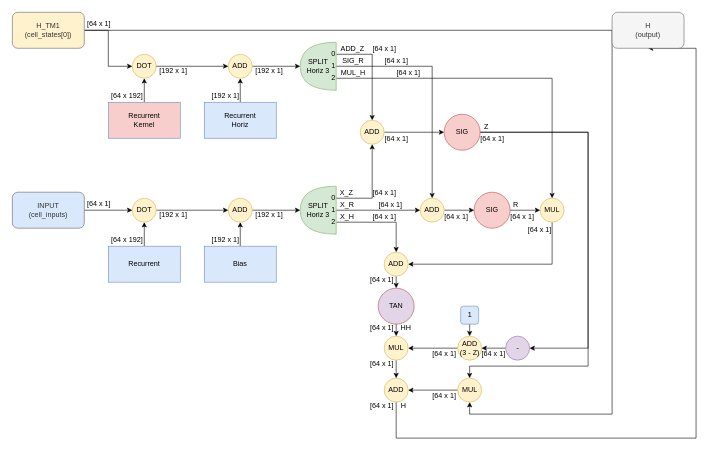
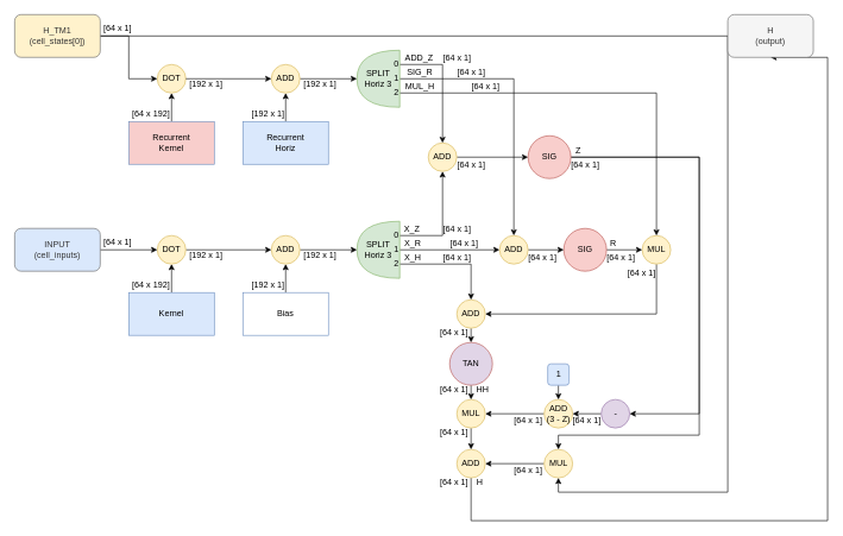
  <mxCell id="0" />
  <mxCell id="1" parent="0" />
  <mxCell id="2" style="edgeStyle=orthogonalEdgeStyle;rounded=0;orthogonalLoop=1;jettySize=auto;html=1;exitX=0.5;exitY=0;exitDx=0;exitDy=0;entryX=0.5;entryY=1;entryDx=0;entryDy=0;" parent="1" source="3" target="12" edge="1"><mxGeometry relative="1" as="geometry" /></mxCell>
- <mxCell id="3" value="&lt;div&gt;Recurrent&lt;/div&gt;" style="rounded=0;whiteSpace=wrap;html=1;fillColor=#dae8fc;strokeColor=#6c8ebf;" parent="1" vertex="1"><mxGeometry x="180" y="410" width="120" height="60" as="geometry" /></mxCell>
+ <mxCell id="3" value="&lt;div&gt;Kernel&lt;/div&gt;" style="rounded=0;whiteSpace=wrap;html=1;fillColor=#dae8fc;strokeColor=#6c8ebf;" parent="1" vertex="1"><mxGeometry x="180" y="410" width="120" height="60" as="geometry" /></mxCell>
  <mxCell id="4" style="edgeStyle=orthogonalEdgeStyle;rounded=0;orthogonalLoop=1;jettySize=auto;html=1;exitX=0.5;exitY=0;exitDx=0;exitDy=0;entryX=0.5;entryY=1;entryDx=0;entryDy=0;" parent="1" source="5" target="10" edge="1"><mxGeometry relative="1" as="geometry" /></mxCell>
  <mxCell id="5" value="Recurrent&lt;br&gt;Kernel" style="rounded=0;whiteSpace=wrap;html=1;fillColor=#f8cecc;strokeColor=#6c8ebf;" parent="1" vertex="1"><mxGeometry x="180" y="170" width="120" height="60" as="geometry" /></mxCell>
  <mxCell id="6" style="edgeStyle=orthogonalEdgeStyle;rounded=0;orthogonalLoop=1;jettySize=auto;html=1;exitX=0.5;exitY=0;exitDx=0;exitDy=0;entryX=0.5;entryY=1;entryDx=0;entryDy=0;" parent="1" source="7" target="22" edge="1"><mxGeometry relative="1" as="geometry" /></mxCell>
- <mxCell id="7" value="&lt;div&gt;Bias&lt;/div&gt;" style="rounded=0;whiteSpace=wrap;html=1;fillColor=#dae8fc;strokeColor=#6c8ebf;" parent="1" vertex="1"><mxGeometry x="340" y="410" width="120" height="60" as="geometry" /></mxCell>
+ <mxCell id="7" value="&lt;div&gt;Bias&lt;/div&gt;" style="rounded=0;whiteSpace=wrap;html=1;fillColor=#ffffff;strokeColor=#6c8ebf;" parent="1" vertex="1"><mxGeometry x="340" y="410" width="120" height="60" as="geometry" /></mxCell>
  <mxCell id="8" style="edgeStyle=orthogonalEdgeStyle;rounded=0;orthogonalLoop=1;jettySize=auto;html=1;exitX=0.5;exitY=0;exitDx=0;exitDy=0;entryX=0.5;entryY=1;entryDx=0;entryDy=0;" parent="1" source="9" target="24" edge="1"><mxGeometry relative="1" as="geometry" /></mxCell>
  <mxCell id="9" value="Recurrent&lt;br&gt;Horiz" style="rounded=0;whiteSpace=wrap;html=1;fillColor=#dae8fc;strokeColor=#6c8ebf;" parent="1" vertex="1"><mxGeometry x="340" y="170" width="120" height="60" as="geometry" /></mxCell>
  <mxCell id="10" value="DOT" style="ellipse;whiteSpace=wrap;html=1;aspect=fixed;fillColor=#fff2cc;strokeColor=#d6b656;" parent="1" vertex="1"><mxGeometry x="220" y="90" width="40" height="40" as="geometry" /></mxCell>
  <mxCell id="11" style="edgeStyle=orthogonalEdgeStyle;rounded=0;orthogonalLoop=1;jettySize=auto;html=1;exitX=1;exitY=0.5;exitDx=0;exitDy=0;entryX=0;entryY=0.5;entryDx=0;entryDy=0;" parent="1" source="12" target="22" edge="1"><mxGeometry relative="1" as="geometry" /></mxCell>
  <mxCell id="12" value="DOT" style="ellipse;whiteSpace=wrap;html=1;aspect=fixed;fillColor=#fff2cc;strokeColor=#d6b656;" parent="1" vertex="1"><mxGeometry x="220" y="330" width="40" height="40" as="geometry" /></mxCell>
  <mxCell id="13" style="edgeStyle=orthogonalEdgeStyle;rounded=0;orthogonalLoop=1;jettySize=auto;html=1;exitX=0.5;exitY=1;exitDx=0;exitDy=0;entryX=0.5;entryY=1;entryDx=0;entryDy=0;" parent="1" source="14" target="46" edge="1"><mxGeometry relative="1" as="geometry"><Array as="points"><mxPoint x="660" y="730" /><mxPoint x="1160" y="730" /></Array></mxGeometry></mxCell>
  <mxCell id="14" value="ADD" style="ellipse;whiteSpace=wrap;html=1;aspect=fixed;fillColor=#fff2cc;strokeColor=#d6b656;" parent="1" vertex="1"><mxGeometry x="640" y="630" width="40" height="40" as="geometry" /></mxCell>
  <mxCell id="15" style="edgeStyle=orthogonalEdgeStyle;rounded=0;orthogonalLoop=1;jettySize=auto;html=1;exitX=0;exitY=0.5;exitDx=0;exitDy=0;entryX=1;entryY=0.5;entryDx=0;entryDy=0;" parent="1" source="16" target="28" edge="1"><mxGeometry relative="1" as="geometry" /></mxCell>
  <mxCell id="16" value="ADD&lt;br&gt;(3 - Z)" style="ellipse;whiteSpace=wrap;html=1;aspect=fixed;fillColor=#fff2cc;strokeColor=#d6b656;" parent="1" vertex="1"><mxGeometry x="762.5" y="560" width="40" height="40" as="geometry" /></mxCell>
  <mxCell id="17" style="edgeStyle=orthogonalEdgeStyle;rounded=0;orthogonalLoop=1;jettySize=auto;html=1;exitX=0.5;exitY=1;exitDx=0;exitDy=0;entryX=0.5;entryY=0;entryDx=0;entryDy=0;" parent="1" source="18" target="37" edge="1"><mxGeometry relative="1" as="geometry" /></mxCell>
  <mxCell id="18" value="ADD" style="ellipse;whiteSpace=wrap;html=1;aspect=fixed;fillColor=#fff2cc;strokeColor=#d6b656;" parent="1" vertex="1"><mxGeometry x="640" y="420" width="40" height="40" as="geometry" /></mxCell>
  <mxCell id="19" style="edgeStyle=orthogonalEdgeStyle;rounded=0;orthogonalLoop=1;jettySize=auto;html=1;exitX=1;exitY=0.5;exitDx=0;exitDy=0;entryX=0;entryY=0.5;entryDx=0;entryDy=0;" parent="1" source="20" target="35" edge="1"><mxGeometry relative="1" as="geometry" /></mxCell>
  <mxCell id="20" value="ADD" style="ellipse;whiteSpace=wrap;html=1;aspect=fixed;fillColor=#fff2cc;strokeColor=#d6b656;" parent="1" vertex="1"><mxGeometry x="600" y="200" width="40" height="40" as="geometry" /></mxCell>
  <mxCell id="21" style="edgeStyle=orthogonalEdgeStyle;rounded=0;orthogonalLoop=1;jettySize=auto;html=1;exitX=1;exitY=0.5;exitDx=0;exitDy=0;entryX=1;entryY=0.5;entryDx=0;entryDy=0;entryPerimeter=0;" parent="1" source="22" target="55" edge="1"><mxGeometry relative="1" as="geometry" /></mxCell>
  <mxCell id="22" value="ADD" style="ellipse;whiteSpace=wrap;html=1;aspect=fixed;fillColor=#fff2cc;strokeColor=#d6b656;" parent="1" vertex="1"><mxGeometry x="380" y="330" width="40" height="40" as="geometry" /></mxCell>
  <mxCell id="23" style="edgeStyle=orthogonalEdgeStyle;rounded=0;orthogonalLoop=1;jettySize=auto;html=1;exitX=1;exitY=0.5;exitDx=0;exitDy=0;entryX=1;entryY=0.5;entryDx=0;entryDy=0;entryPerimeter=0;" parent="1" source="24" target="50" edge="1"><mxGeometry relative="1" as="geometry" /></mxCell>
  <mxCell id="24" value="ADD" style="ellipse;whiteSpace=wrap;html=1;aspect=fixed;fillColor=#fff2cc;strokeColor=#d6b656;" parent="1" vertex="1"><mxGeometry x="380" y="90" width="40" height="40" as="geometry" /></mxCell>
  <mxCell id="25" style="edgeStyle=orthogonalEdgeStyle;rounded=0;orthogonalLoop=1;jettySize=auto;html=1;exitX=0;exitY=0.5;exitDx=0;exitDy=0;entryX=1;entryY=0.5;entryDx=0;entryDy=0;" parent="1" source="26" target="14" edge="1"><mxGeometry relative="1" as="geometry" /></mxCell>
  <mxCell id="26" value="MUL" style="ellipse;whiteSpace=wrap;html=1;aspect=fixed;fillColor=#fff2cc;strokeColor=#d6b656;" parent="1" vertex="1"><mxGeometry x="762.5" y="630" width="40" height="40" as="geometry" /></mxCell>
  <mxCell id="27" style="edgeStyle=orthogonalEdgeStyle;rounded=0;orthogonalLoop=1;jettySize=auto;html=1;exitX=0.5;exitY=1;exitDx=0;exitDy=0;entryX=0.5;entryY=0;entryDx=0;entryDy=0;" parent="1" source="28" target="14" edge="1"><mxGeometry relative="1" as="geometry" /></mxCell>
  <mxCell id="28" value="MUL" style="ellipse;whiteSpace=wrap;html=1;aspect=fixed;fillColor=#fff2cc;strokeColor=#d6b656;" parent="1" vertex="1"><mxGeometry x="640" y="560" width="40" height="40" as="geometry" /></mxCell>
  <mxCell id="29" style="edgeStyle=orthogonalEdgeStyle;rounded=0;orthogonalLoop=1;jettySize=auto;html=1;exitX=0.5;exitY=1;exitDx=0;exitDy=0;entryX=1;entryY=0.5;entryDx=0;entryDy=0;" parent="1" source="30" target="18" edge="1"><mxGeometry relative="1" as="geometry" /></mxCell>
  <mxCell id="30" value="MUL" style="ellipse;whiteSpace=wrap;html=1;aspect=fixed;fillColor=#fff2cc;strokeColor=#d6b656;" parent="1" vertex="1"><mxGeometry x="900" y="330" width="40" height="40" as="geometry" /></mxCell>
  <mxCell id="31" style="edgeStyle=orthogonalEdgeStyle;rounded=0;orthogonalLoop=1;jettySize=auto;html=1;exitX=1;exitY=0.5;exitDx=0;exitDy=0;entryX=0;entryY=0.5;entryDx=0;entryDy=0;" parent="1" source="32" target="30" edge="1"><mxGeometry relative="1" as="geometry" /></mxCell>
  <mxCell id="32" value="SIG" style="ellipse;whiteSpace=wrap;html=1;aspect=fixed;fillColor=#f8cecc;strokeColor=#b85450;" parent="1" vertex="1"><mxGeometry x="790" y="320" width="60" height="60" as="geometry" /></mxCell>
  <mxCell id="33" style="edgeStyle=orthogonalEdgeStyle;rounded=0;orthogonalLoop=1;jettySize=auto;html=1;exitX=1;exitY=0.5;exitDx=0;exitDy=0;entryX=0.5;entryY=0;entryDx=0;entryDy=0;" parent="1" source="35" target="26" edge="1"><mxGeometry relative="1" as="geometry"><mxPoint x="1100" y="590" as="targetPoint" /><Array as="points"><mxPoint x="980" y="220" /><mxPoint x="980" y="610" /><mxPoint x="783" y="610" /></Array></mxGeometry></mxCell>
  <mxCell id="34" style="edgeStyle=orthogonalEdgeStyle;rounded=0;orthogonalLoop=1;jettySize=auto;html=1;exitX=1;exitY=0.5;exitDx=0;exitDy=0;entryX=1;entryY=0.5;entryDx=0;entryDy=0;" parent="1" source="35" target="70" edge="1"><mxGeometry relative="1" as="geometry"><mxPoint x="992.5" y="603.75" as="targetPoint" /><Array as="points"><mxPoint x="980" y="220" /><mxPoint x="980" y="580" /></Array></mxGeometry></mxCell>
  <mxCell id="35" value="SIG" style="ellipse;whiteSpace=wrap;html=1;aspect=fixed;fillColor=#f8cecc;strokeColor=#b85450;" parent="1" vertex="1"><mxGeometry x="740" y="190" width="60" height="60" as="geometry" /></mxCell>
  <mxCell id="36" style="edgeStyle=orthogonalEdgeStyle;rounded=0;orthogonalLoop=1;jettySize=auto;html=1;exitX=0.5;exitY=1;exitDx=0;exitDy=0;entryX=0.5;entryY=0;entryDx=0;entryDy=0;" parent="1" source="37" target="28" edge="1"><mxGeometry relative="1" as="geometry" /></mxCell>
  <mxCell id="37" value="TAN" style="ellipse;whiteSpace=wrap;html=1;aspect=fixed;fillColor=#e1d5e7;strokeColor=#b85450;" parent="1" vertex="1"><mxGeometry x="630" y="480" width="60" height="60" as="geometry" /></mxCell>
  <mxCell id="38" style="edgeStyle=orthogonalEdgeStyle;rounded=0;orthogonalLoop=1;jettySize=auto;html=1;exitX=0;exitY=0.5;exitDx=0;exitDy=0;entryX=1;entryY=0.5;entryDx=0;entryDy=0;" parent="1" source="70" target="16" edge="1"><mxGeometry relative="1" as="geometry"><mxPoint x="842.5" y="603.75" as="sourcePoint" /></mxGeometry></mxCell>
  <mxCell id="39" style="edgeStyle=orthogonalEdgeStyle;rounded=0;orthogonalLoop=1;jettySize=auto;html=1;exitX=0.5;exitY=1;exitDx=0;exitDy=0;entryX=0.5;entryY=0;entryDx=0;entryDy=0;" parent="1" source="40" target="16" edge="1"><mxGeometry relative="1" as="geometry" /></mxCell>
  <mxCell id="40" value="1" style="rounded=1;whiteSpace=wrap;html=1;fillColor=#dae8fc;strokeColor=#6c8ebf;" parent="1" vertex="1"><mxGeometry x="767.5" y="510" width="30" height="30" as="geometry" /></mxCell>
  <mxCell id="41" style="edgeStyle=orthogonalEdgeStyle;rounded=0;orthogonalLoop=1;jettySize=auto;html=1;exitX=1;exitY=0.5;exitDx=0;exitDy=0;entryX=0;entryY=0.5;entryDx=0;entryDy=0;" parent="1" source="43" target="10" edge="1"><mxGeometry relative="1" as="geometry" /></mxCell>
  <mxCell id="42" style="edgeStyle=orthogonalEdgeStyle;rounded=0;orthogonalLoop=1;jettySize=auto;html=1;exitX=1;exitY=0.5;exitDx=0;exitDy=0;entryX=0.5;entryY=1;entryDx=0;entryDy=0;" parent="1" source="43" target="26" edge="1"><mxGeometry relative="1" as="geometry"><Array as="points"><mxPoint x="1020" y="50" /><mxPoint x="1020" y="690" /><mxPoint x="783" y="690" /></Array></mxGeometry></mxCell>
  <mxCell id="43" value="H_TM1&lt;br&gt;(cell_states[0])" style="rounded=1;whiteSpace=wrap;html=1;fillColor=#fff2cc;strokeColor=#666666;fontColor=#333333;" parent="1" vertex="1"><mxGeometry x="20" y="20" width="120" height="60" as="geometry" /></mxCell>
  <mxCell id="44" style="edgeStyle=orthogonalEdgeStyle;rounded=0;orthogonalLoop=1;jettySize=auto;html=1;exitX=1;exitY=0.5;exitDx=0;exitDy=0;entryX=0;entryY=0.5;entryDx=0;entryDy=0;" parent="1" source="45" target="12" edge="1"><mxGeometry relative="1" as="geometry" /></mxCell>
  <mxCell id="45" value="INPUT&lt;br&gt;(cell_inputs)" style="rounded=1;whiteSpace=wrap;html=1;fillColor=#dae8fc;strokeColor=#666666;fontColor=#333333;" parent="1" vertex="1"><mxGeometry x="20" y="320" width="120" height="60" as="geometry" /></mxCell>
  <mxCell id="46" value="H&lt;br&gt;(output)" style="rounded=1;whiteSpace=wrap;html=1;fillColor=#f5f5f5;strokeColor=#666666;fontColor=#333333;" parent="1" vertex="1"><mxGeometry x="1020" y="20" width="120" height="60" as="geometry" /></mxCell>
  <mxCell id="47" style="edgeStyle=orthogonalEdgeStyle;rounded=0;orthogonalLoop=1;jettySize=auto;html=1;exitX=0;exitY=0.75;exitDx=0;exitDy=0;exitPerimeter=0;entryX=0.5;entryY=0;entryDx=0;entryDy=0;" parent="1" source="50" target="20" edge="1"><mxGeometry relative="1" as="geometry" /></mxCell>
  <mxCell id="48" style="edgeStyle=orthogonalEdgeStyle;rounded=0;orthogonalLoop=1;jettySize=auto;html=1;exitX=0;exitY=0.25;exitDx=0;exitDy=0;exitPerimeter=0;entryX=0.5;entryY=0;entryDx=0;entryDy=0;" parent="1" source="50" target="30" edge="1"><mxGeometry relative="1" as="geometry" /></mxCell>
  <mxCell id="49" style="edgeStyle=orthogonalEdgeStyle;rounded=0;orthogonalLoop=1;jettySize=auto;html=1;exitX=0;exitY=0.5;exitDx=0;exitDy=0;exitPerimeter=0;entryX=0.5;entryY=0;entryDx=0;entryDy=0;" parent="1" source="50" target="63" edge="1"><mxGeometry relative="1" as="geometry" /></mxCell>
  <mxCell id="50" value="SPLIT&lt;br&gt;Horiz 3" style="shape=or;whiteSpace=wrap;html=1;portConstraintRotation=0;direction=west;fillColor=#d5e8d4;strokeColor=#82b366;" parent="1" vertex="1"><mxGeometry x="500" y="70" width="60" height="80" as="geometry" /></mxCell>
  <mxCell id="51" value="" style="endArrow=classic;html=1;rounded=0;exitX=1;exitY=0.5;exitDx=0;exitDy=0;entryX=0;entryY=0.5;entryDx=0;entryDy=0;" parent="1" source="10" target="24" edge="1"><mxGeometry width="50" height="50" relative="1" as="geometry"><mxPoint x="510" y="200" as="sourcePoint" /><mxPoint x="340" y="160" as="targetPoint" /></mxGeometry></mxCell>
  <mxCell id="52" style="edgeStyle=orthogonalEdgeStyle;rounded=0;orthogonalLoop=1;jettySize=auto;html=1;exitX=0;exitY=0.5;exitDx=0;exitDy=0;exitPerimeter=0;entryX=0;entryY=0.5;entryDx=0;entryDy=0;" parent="1" source="55" target="63" edge="1"><mxGeometry relative="1" as="geometry" /></mxCell>
  <mxCell id="53" style="edgeStyle=orthogonalEdgeStyle;rounded=0;orthogonalLoop=1;jettySize=auto;html=1;exitX=0;exitY=0.25;exitDx=0;exitDy=0;exitPerimeter=0;entryX=0.5;entryY=0;entryDx=0;entryDy=0;" parent="1" source="55" target="18" edge="1"><mxGeometry relative="1" as="geometry" /></mxCell>
  <mxCell id="54" style="edgeStyle=orthogonalEdgeStyle;rounded=0;orthogonalLoop=1;jettySize=auto;html=1;exitX=0;exitY=0.75;exitDx=0;exitDy=0;exitPerimeter=0;entryX=0.5;entryY=1;entryDx=0;entryDy=0;" parent="1" source="55" target="20" edge="1"><mxGeometry relative="1" as="geometry" /></mxCell>
  <mxCell id="55" value="SPLIT&lt;br&gt;Horiz 3" style="shape=or;whiteSpace=wrap;html=1;portConstraintRotation=0;direction=west;fillColor=#d5e8d4;strokeColor=#82b366;" parent="1" vertex="1"><mxGeometry x="500" y="310" width="60" height="80" as="geometry" /></mxCell>
  <mxCell id="56" value="X_H" style="text;html=1;align=center;verticalAlign=middle;resizable=0;points=[];autosize=1;strokeColor=none;fillColor=none;" parent="1" vertex="1"><mxGeometry x="553" y="346" width="50" height="30" as="geometry" /></mxCell>
  <mxCell id="57" value="2" style="text;html=1;align=center;verticalAlign=middle;resizable=0;points=[];autosize=1;strokeColor=none;fillColor=none;" parent="1" vertex="1"><mxGeometry x="540" y="355" width="30" height="30" as="geometry" /></mxCell>
  <mxCell id="58" value="0" style="text;html=1;align=center;verticalAlign=middle;resizable=0;points=[];autosize=1;strokeColor=none;fillColor=none;" parent="1" vertex="1"><mxGeometry x="540" y="315" width="30" height="30" as="geometry" /></mxCell>
  <mxCell id="59" value="2" style="text;html=1;align=center;verticalAlign=middle;resizable=0;points=[];autosize=1;strokeColor=none;fillColor=none;" parent="1" vertex="1"><mxGeometry x="540" y="115" width="30" height="30" as="geometry" /></mxCell>
  <mxCell id="60" value="1" style="text;html=1;align=center;verticalAlign=middle;resizable=0;points=[];autosize=1;strokeColor=none;fillColor=none;" parent="1" vertex="1"><mxGeometry x="540" y="95" width="30" height="30" as="geometry" /></mxCell>
  <mxCell id="61" value="0" style="text;html=1;align=center;verticalAlign=middle;resizable=0;points=[];autosize=1;strokeColor=none;fillColor=none;" parent="1" vertex="1"><mxGeometry x="540" y="75" width="30" height="30" as="geometry" /></mxCell>
  <mxCell id="62" style="edgeStyle=orthogonalEdgeStyle;rounded=0;orthogonalLoop=1;jettySize=auto;html=1;exitX=1;exitY=0.5;exitDx=0;exitDy=0;entryX=0;entryY=0.5;entryDx=0;entryDy=0;" parent="1" source="63" target="32" edge="1"><mxGeometry relative="1" as="geometry" /></mxCell>
  <mxCell id="63" value="ADD" style="ellipse;whiteSpace=wrap;html=1;aspect=fixed;fillColor=#fff2cc;strokeColor=#d6b656;" parent="1" vertex="1"><mxGeometry x="700" y="330" width="40" height="40" as="geometry" /></mxCell>
  <mxCell id="64" value="MUL_H" style="text;html=1;align=center;verticalAlign=middle;resizable=0;points=[];autosize=1;strokeColor=none;fillColor=none;" parent="1" vertex="1"><mxGeometry x="553" y="106" width="70" height="30" as="geometry" /></mxCell>
  <mxCell id="65" value="SIG_R" style="text;html=1;align=center;verticalAlign=middle;resizable=0;points=[];autosize=1;strokeColor=none;fillColor=none;" parent="1" vertex="1"><mxGeometry x="553" y="86" width="70" height="30" as="geometry" /></mxCell>
  <mxCell id="66" value="ADD_Z" style="text;html=1;align=center;verticalAlign=middle;resizable=0;points=[];autosize=1;strokeColor=none;fillColor=none;" parent="1" vertex="1"><mxGeometry x="557" y="66" width="60" height="30" as="geometry" /></mxCell>
  <mxCell id="67" value="X_R" style="text;html=1;align=center;verticalAlign=middle;resizable=0;points=[];autosize=1;strokeColor=none;fillColor=none;" parent="1" vertex="1"><mxGeometry x="553" y="326" width="50" height="30" as="geometry" /></mxCell>
  <mxCell id="68" value="X_Z" style="text;html=1;align=center;verticalAlign=middle;resizable=0;points=[];autosize=1;strokeColor=none;fillColor=none;" parent="1" vertex="1"><mxGeometry x="557" y="306" width="40" height="30" as="geometry" /></mxCell>
  <mxCell id="69" value="1" style="text;html=1;align=center;verticalAlign=middle;resizable=0;points=[];autosize=1;strokeColor=none;fillColor=none;" parent="1" vertex="1"><mxGeometry x="540" y="335" width="30" height="30" as="geometry" /></mxCell>
  <mxCell id="70" value="-" style="ellipse;whiteSpace=wrap;html=1;aspect=fixed;fillColor=#e1d5e7;strokeColor=#9673a6;" parent="1" vertex="1"><mxGeometry x="842.5" y="560" width="40" height="40" as="geometry" /></mxCell>
  <mxCell id="71" value="Z" style="text;html=1;align=center;verticalAlign=middle;resizable=0;points=[];autosize=1;strokeColor=none;fillColor=none;" parent="1" vertex="1"><mxGeometry x="795" y="196" width="30" height="30" as="geometry" /></mxCell>
  <mxCell id="72" value="R" style="text;html=1;align=center;verticalAlign=middle;resizable=0;points=[];autosize=1;strokeColor=none;fillColor=none;" parent="1" vertex="1"><mxGeometry x="844" y="326" width="30" height="30" as="geometry" /></mxCell>
  <mxCell id="73" value="HH" style="text;html=1;align=center;verticalAlign=middle;resizable=0;points=[];autosize=1;strokeColor=none;fillColor=none;" parent="1" vertex="1"><mxGeometry x="656" y="532" width="40" height="30" as="geometry" /></mxCell>
  <mxCell id="74" value="H" style="text;html=1;align=center;verticalAlign=middle;resizable=0;points=[];autosize=1;strokeColor=none;fillColor=none;" parent="1" vertex="1"><mxGeometry x="657" y="662" width="30" height="30" as="geometry" /></mxCell>
  <mxCell id="75" value="[64 x 1]" style="text;html=1;align=center;verticalAlign=middle;resizable=0;points=[];autosize=1;strokeColor=none;fillColor=none;" vertex="1" parent="1"><mxGeometry x="134" y="25" width="60" height="30" as="geometry" /></mxCell>
  <mxCell id="76" value="[64 x 1]" style="text;html=1;align=center;verticalAlign=middle;resizable=0;points=[];autosize=1;strokeColor=none;fillColor=none;" vertex="1" parent="1"><mxGeometry x="134" y="325" width="60" height="30" as="geometry" /></mxCell>
  <mxCell id="77" value="[64 x 1]" style="text;html=1;align=center;verticalAlign=middle;resizable=0;points=[];autosize=1;strokeColor=none;fillColor=none;" vertex="1" parent="1"><mxGeometry x="606" y="662" width="60" height="30" as="geometry" /></mxCell>
  <mxCell id="78" value="[64 x 192]" style="text;html=1;align=center;verticalAlign=middle;resizable=0;points=[];autosize=1;strokeColor=none;fillColor=none;" vertex="1" parent="1"><mxGeometry x="171" y="145" width="80" height="30" as="geometry" /></mxCell>
  <mxCell id="79" value="[192 x 1]" style="text;html=1;align=center;verticalAlign=middle;resizable=0;points=[];autosize=1;strokeColor=none;fillColor=none;" vertex="1" parent="1"><mxGeometry x="340" y="145" width="70" height="30" as="geometry" /></mxCell>
  <mxCell id="80" value="[64 x 192]" style="text;html=1;align=center;verticalAlign=middle;resizable=0;points=[];autosize=1;strokeColor=none;fillColor=none;" vertex="1" parent="1"><mxGeometry x="171" y="385" width="80" height="30" as="geometry" /></mxCell>
  <mxCell id="81" value="[192 x 1]" style="text;html=1;align=center;verticalAlign=middle;resizable=0;points=[];autosize=1;strokeColor=none;fillColor=none;" vertex="1" parent="1"><mxGeometry x="340" y="385" width="70" height="30" as="geometry" /></mxCell>
  <mxCell id="82" value="[64 x 1]" style="text;html=1;align=center;verticalAlign=middle;resizable=0;points=[];autosize=1;strokeColor=none;fillColor=none;" vertex="1" parent="1"><mxGeometry x="610" y="66" width="60" height="30" as="geometry" /></mxCell>
  <mxCell id="83" value="[64 x 1]" style="text;html=1;align=center;verticalAlign=middle;resizable=0;points=[];autosize=1;strokeColor=none;fillColor=none;" vertex="1" parent="1"><mxGeometry x="630" y="86" width="60" height="30" as="geometry" /></mxCell>
  <mxCell id="84" value="[64 x 1]" style="text;html=1;align=center;verticalAlign=middle;resizable=0;points=[];autosize=1;strokeColor=none;fillColor=none;" vertex="1" parent="1"><mxGeometry x="650" y="106" width="60" height="30" as="geometry" /></mxCell>
  <mxCell id="85" value="[64 x 1]" style="text;html=1;align=center;verticalAlign=middle;resizable=0;points=[];autosize=1;strokeColor=none;fillColor=none;" vertex="1" parent="1"><mxGeometry x="610" y="306" width="60" height="30" as="geometry" /></mxCell>
  <mxCell id="86" value="[64 x 1]" style="text;html=1;align=center;verticalAlign=middle;resizable=0;points=[];autosize=1;strokeColor=none;fillColor=none;" vertex="1" parent="1"><mxGeometry x="620" y="326" width="60" height="30" as="geometry" /></mxCell>
  <mxCell id="87" value="[64 x 1]" style="text;html=1;align=center;verticalAlign=middle;resizable=0;points=[];autosize=1;strokeColor=none;fillColor=none;" vertex="1" parent="1"><mxGeometry x="610" y="346" width="60" height="30" as="geometry" /></mxCell>
  <mxCell id="88" value="[64 x 1]" style="text;html=1;align=center;verticalAlign=middle;resizable=0;points=[];autosize=1;strokeColor=none;fillColor=none;" vertex="1" parent="1"><mxGeometry x="630" y="216" width="60" height="30" as="geometry" /></mxCell>
  <mxCell id="89" value="[64 x 1]" style="text;html=1;align=center;verticalAlign=middle;resizable=0;points=[];autosize=1;strokeColor=none;fillColor=none;" vertex="1" parent="1"><mxGeometry x="790" y="216" width="60" height="30" as="geometry" /></mxCell>
  <mxCell id="90" value="[64 x 1]" style="text;html=1;align=center;verticalAlign=middle;resizable=0;points=[];autosize=1;strokeColor=none;fillColor=none;" vertex="1" parent="1"><mxGeometry x="730" y="346" width="60" height="30" as="geometry" /></mxCell>
  <mxCell id="91" value="[64 x 1]" style="text;html=1;align=center;verticalAlign=middle;resizable=0;points=[];autosize=1;strokeColor=none;fillColor=none;" vertex="1" parent="1"><mxGeometry x="840" y="346" width="60" height="30" as="geometry" /></mxCell>
  <mxCell id="92" value="[64 x 1]" style="text;html=1;align=center;verticalAlign=middle;resizable=0;points=[];autosize=1;strokeColor=none;fillColor=none;" vertex="1" parent="1"><mxGeometry x="869" y="368" width="60" height="30" as="geometry" /></mxCell>
  <mxCell id="93" value="[64 x 1]" style="text;html=1;align=center;verticalAlign=middle;resizable=0;points=[];autosize=1;strokeColor=none;fillColor=none;" vertex="1" parent="1"><mxGeometry x="606" y="592" width="60" height="30" as="geometry" /></mxCell>
  <mxCell id="94" value="[64 x 1]" style="text;html=1;align=center;verticalAlign=middle;resizable=0;points=[];autosize=1;strokeColor=none;fillColor=none;" vertex="1" parent="1"><mxGeometry x="606" y="532" width="60" height="30" as="geometry" /></mxCell>
  <mxCell id="95" value="[64 x 1]" style="text;html=1;align=center;verticalAlign=middle;resizable=0;points=[];autosize=1;strokeColor=none;fillColor=none;" vertex="1" parent="1"><mxGeometry x="606" y="452" width="60" height="30" as="geometry" /></mxCell>
  <mxCell id="96" value="[64 x 1]" style="text;html=1;align=center;verticalAlign=middle;resizable=0;points=[];autosize=1;strokeColor=none;fillColor=none;" vertex="1" parent="1"><mxGeometry x="792" y="575" width="60" height="30" as="geometry" /></mxCell>
  <mxCell id="97" value="[64 x 1]" style="text;html=1;align=center;verticalAlign=middle;resizable=0;points=[];autosize=1;strokeColor=none;fillColor=none;" vertex="1" parent="1"><mxGeometry x="710" y="575" width="60" height="30" as="geometry" /></mxCell>
  <mxCell id="98" value="[64 x 1]" style="text;html=1;align=center;verticalAlign=middle;resizable=0;points=[];autosize=1;strokeColor=none;fillColor=none;" vertex="1" parent="1"><mxGeometry x="710" y="645" width="60" height="30" as="geometry" /></mxCell>
  <mxCell id="99" value="[192 x 1]" style="text;html=1;align=center;verticalAlign=middle;resizable=0;points=[];autosize=1;strokeColor=none;fillColor=none;" vertex="1" parent="1"><mxGeometry x="253" y="343" width="70" height="30" as="geometry" /></mxCell>
  <mxCell id="100" value="[192 x 1]" style="text;html=1;align=center;verticalAlign=middle;resizable=0;points=[];autosize=1;strokeColor=none;fillColor=none;" vertex="1" parent="1"><mxGeometry x="413" y="343" width="70" height="30" as="geometry" /></mxCell>
  <mxCell id="101" value="[192 x 1]" style="text;html=1;align=center;verticalAlign=middle;resizable=0;points=[];autosize=1;strokeColor=none;fillColor=none;" vertex="1" parent="1"><mxGeometry x="253" y="103" width="70" height="30" as="geometry" /></mxCell>
  <mxCell id="102" value="[192 x 1]" style="text;html=1;align=center;verticalAlign=middle;resizable=0;points=[];autosize=1;strokeColor=none;fillColor=none;" vertex="1" parent="1"><mxGeometry x="413" y="103" width="70" height="30" as="geometry" /></mxCell>
